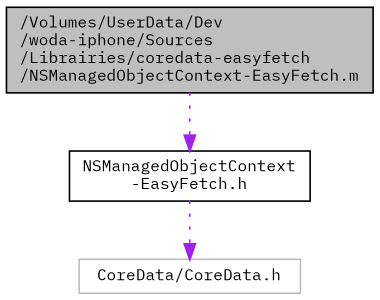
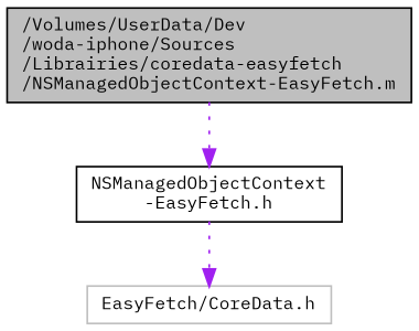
  digraph {
    fontname="IBM Plex Mono"
    node [color=black fillcolor=white fontname="IBM Plex Mono" fontsize=10 shape=record style=filled]
    edge [color=purple fontname="IBM Plex Mono" fontsize=10 labelfontname=Helvetica labelfontsize=10 style=dotted]
    n1 [fillcolor=grey75 fontcolor=black height=0.2 label="/Volumes/UserData/Dev\l/woda-iphone/Sources\l/Librairies/coredata-easyfetch\l/NSManagedObjectContext-EasyFetch.m" width=0.4]
    n2 [height=0.2 label="NSManagedObjectContext\l-EasyFetch.h" width=0.4]
-   n3 [color=grey75 height=0.2 label="CoreData/CoreData.h" width=0.4]
+   n3 [color=grey75 height=0.2 label="EasyFetch/CoreData.h" width=0.4]
    n1 -> n2
    n2 -> n3
  }
